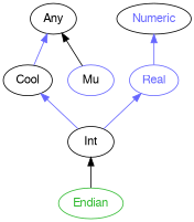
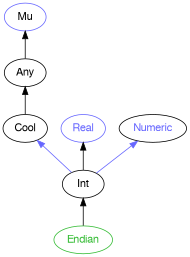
  digraph {
    rankdir=BT
    splines=polyline
    node [color="#000000" fontcolor="#000000" fontname=FreeSans]
    edge [color="#000000"]
    Endian [color="#33BB33" fontcolor="#33BB33"]
    Int
    Cool
    Real [color="#6666FF" fontcolor="#6666FF"]
    Mu [color="#6666FF"]
    Any
    Numeric [fontcolor="#6666FF"]
    Endian -> Int
    Int -> Cool [color="#6666FF"]
-   Int -> Real [color="#6666FF"]
-   Cool -> Any [color="#6666FF"]
-   Real -> Numeric [color="#6666FF"]
-   Mu -> Any
+   Int -> Real
+   Cool -> Any
+   Int -> Numeric [color="#6666FF"]
+   Any -> Mu
  }
